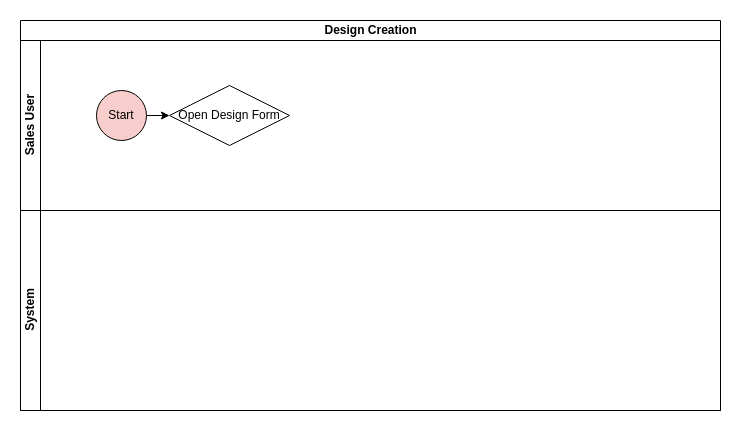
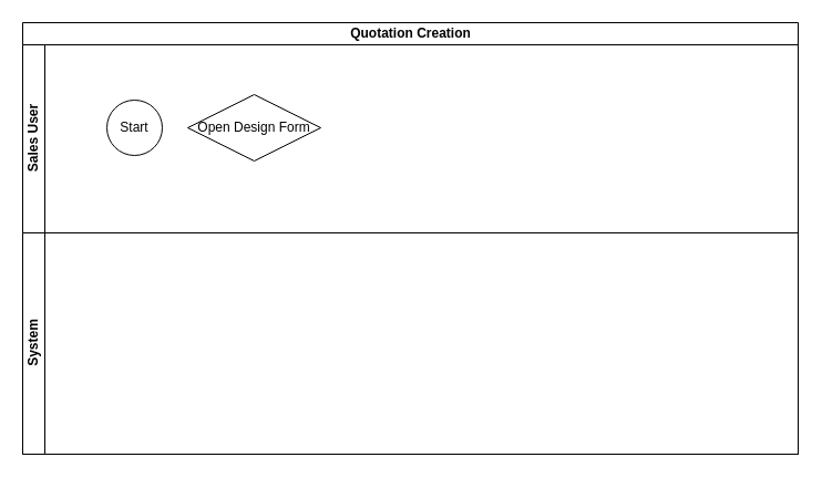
  <mxCell id="0" />
  <mxCell id="1" parent="0" />
- <mxCell id="2" value="Design Creation" style="swimlane;childLayout=stackLayout;resizeParent=1;resizeParentMax=0;horizontal=1;startSize=20;horizontalStack=0;html=1;" parent="1" vertex="1"><mxGeometry x="20" y="20" width="700" height="390" as="geometry" /></mxCell>
+ <mxCell id="2" value="Quotation Creation" style="swimlane;childLayout=stackLayout;resizeParent=1;resizeParentMax=0;horizontal=1;startSize=20;horizontalStack=0;html=1;" parent="1" vertex="1"><mxGeometry x="20" y="20" width="700" height="390" as="geometry" /></mxCell>
  <mxCell id="3" value="Sales User" style="swimlane;startSize=20;horizontal=0;html=1;" parent="2" vertex="1"><mxGeometry y="20" width="700" height="170" as="geometry" /></mxCell>
  <mxCell id="4" value="&lt;strong&gt;System&lt;/strong&gt;" style="swimlane;startSize=20;horizontal=0;html=1;" parent="2" vertex="1"><mxGeometry y="190" width="700" height="200" as="geometry" /></mxCell>
- <mxCell id="5" style="edgeStyle=orthogonalEdgeStyle;rounded=0;orthogonalLoop=1;jettySize=auto;html=1;exitX=1;exitY=0.5;exitDx=0;exitDy=0;entryX=0;entryY=0.5;entryDx=0;entryDy=0;" edge="1" parent="1" source="6" target="7"><mxGeometry relative="1" as="geometry" /></mxCell>
- <mxCell id="6" value="Start" style="ellipse;whiteSpace=wrap;html=1;aspect=fixed;fillColor=#f8cecc;" vertex="1" parent="1"><mxGeometry x="96" y="90" width="50" height="50" as="geometry" /></mxCell>
+ <mxCell id="6" value="Start" style="ellipse;whiteSpace=wrap;html=1;aspect=fixed;" vertex="1" parent="1"><mxGeometry x="96" y="90" width="50" height="50" as="geometry" /></mxCell>
  <mxCell id="7" value="Open Design Form" style="rhombus;whiteSpace=wrap;html=1;" vertex="1" parent="1"><mxGeometry x="169" y="85" width="120" height="60" as="geometry" /></mxCell>
